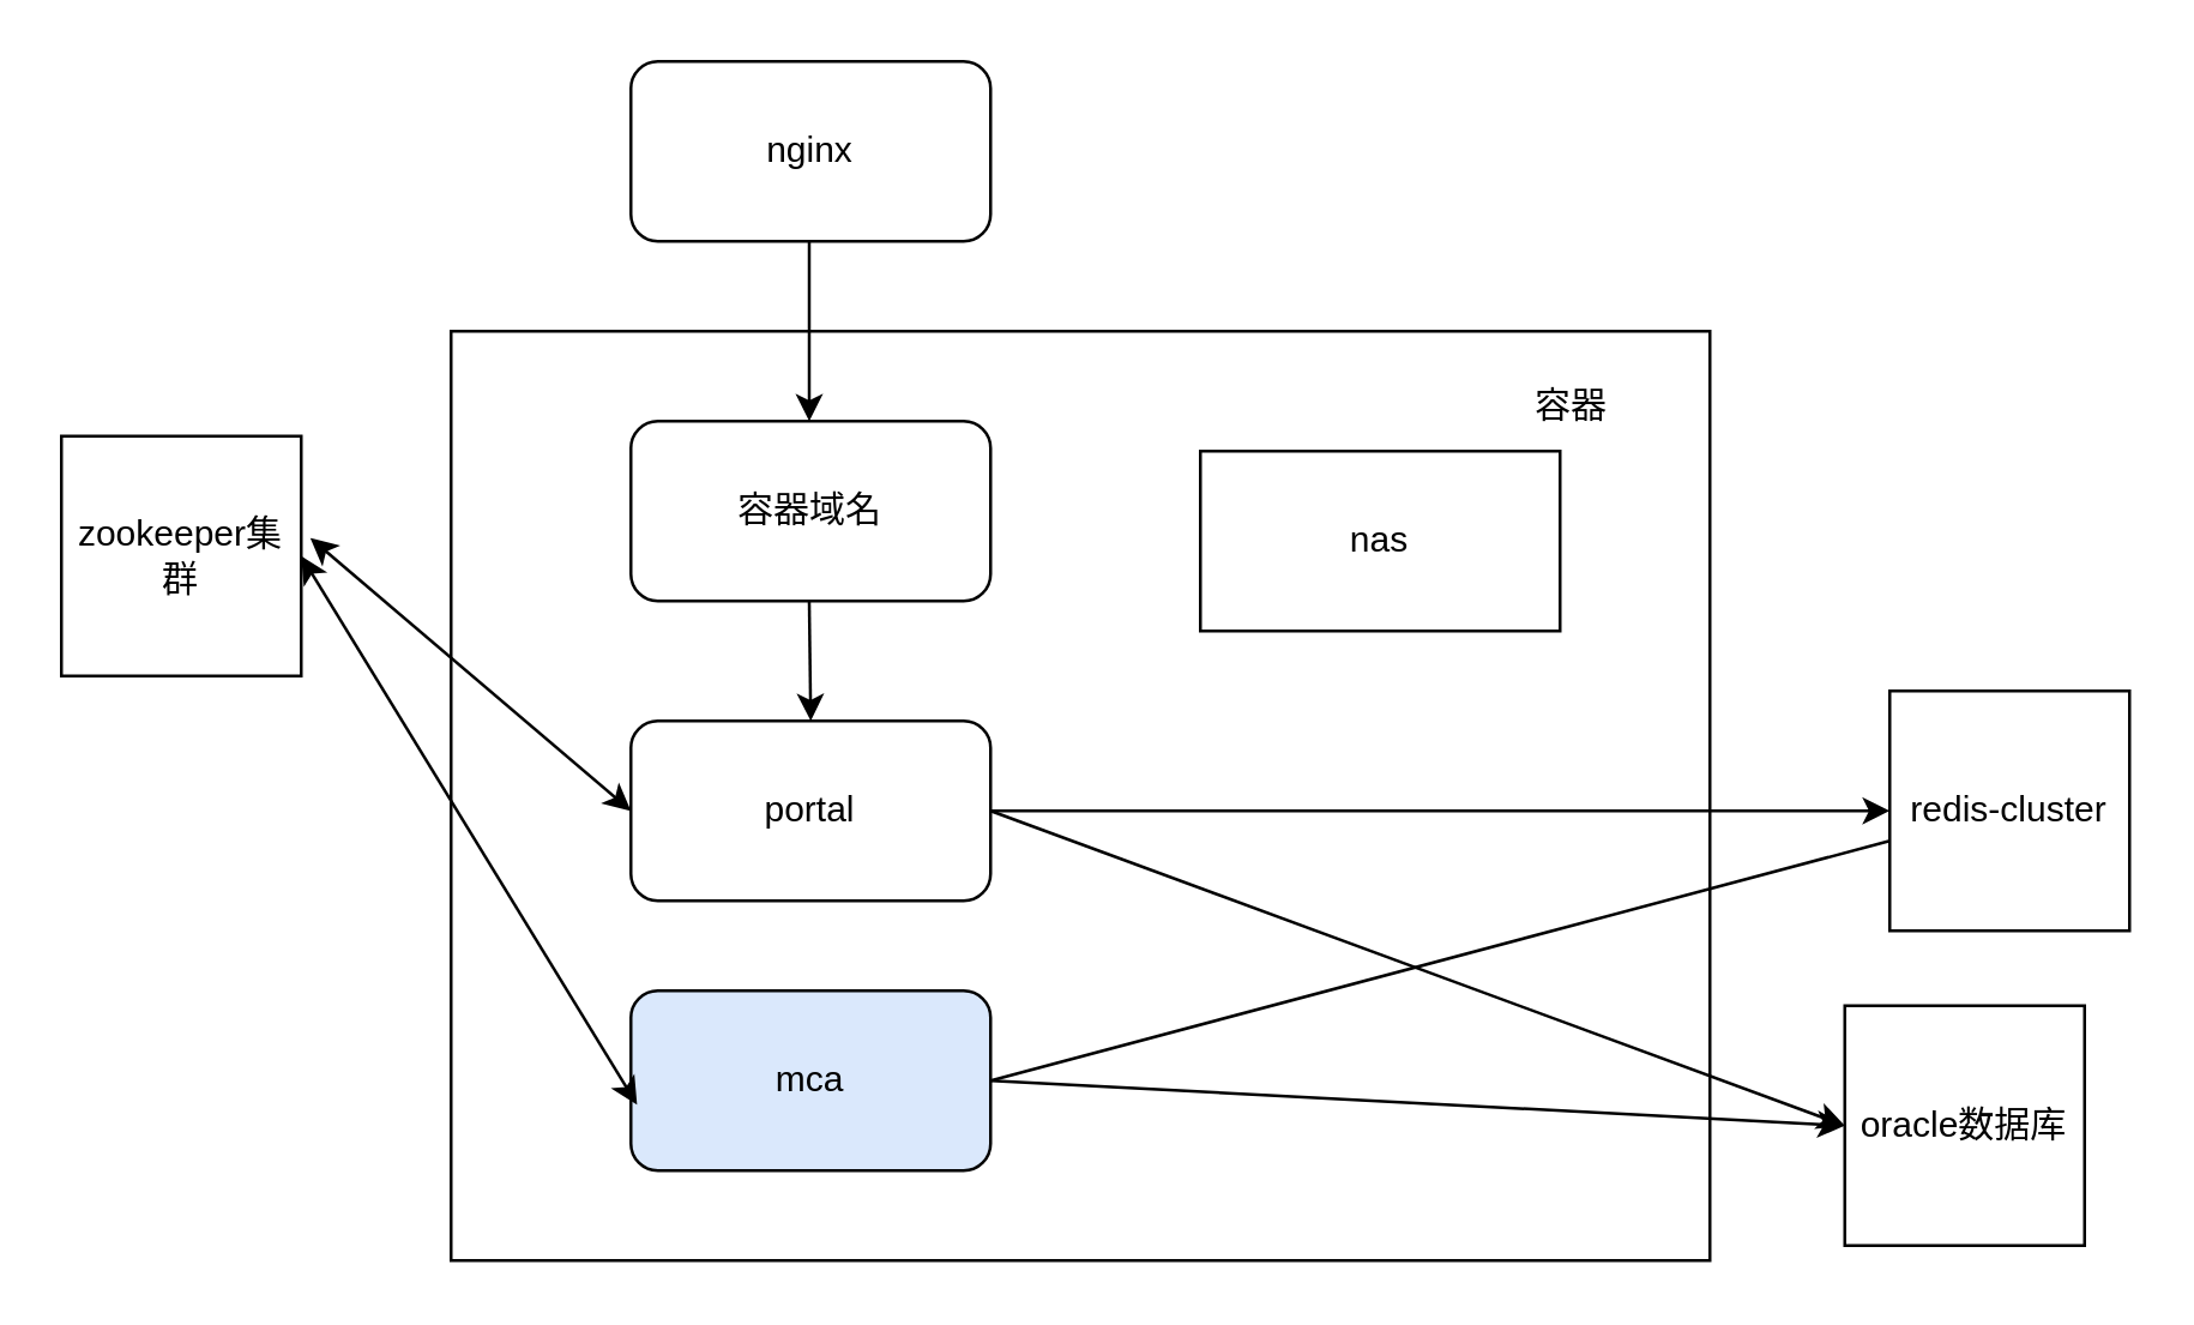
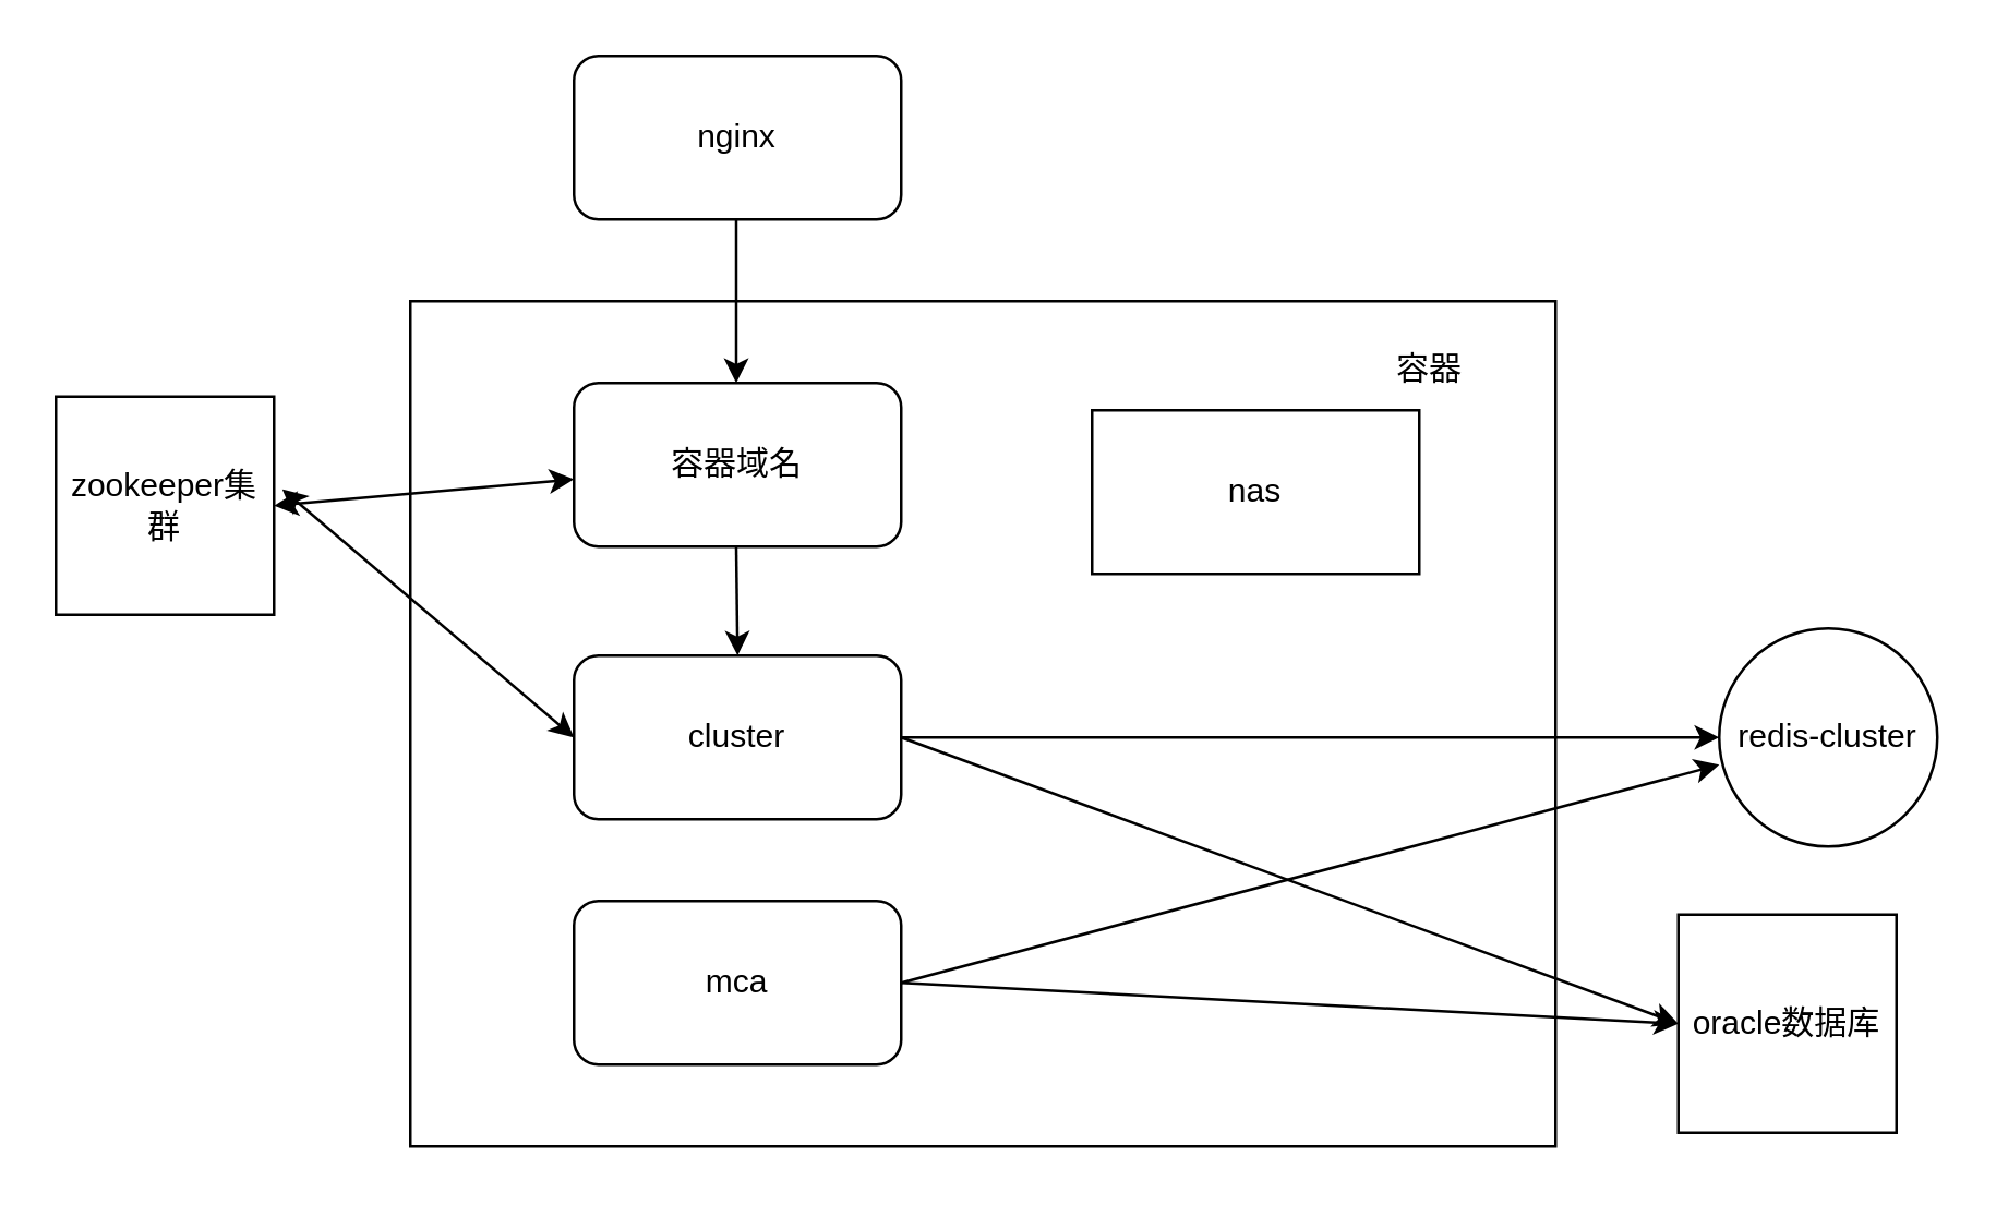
  <mxCell id="0" />
  <mxCell id="1" parent="0" />
  <mxCell id="2" value="" style="rounded=0;whiteSpace=wrap;html=1;" parent="1" vertex="1"><mxGeometry x="150" y="110" width="420" height="310" as="geometry" /></mxCell>
  <mxCell id="3" value="nginx" style="rounded=1;whiteSpace=wrap;html=1;" parent="1" vertex="1"><mxGeometry x="210" y="20" width="120" height="60" as="geometry" /></mxCell>
- <mxCell id="4" value="portal" style="rounded=1;whiteSpace=wrap;html=1;" parent="1" vertex="1"><mxGeometry x="210" y="240" width="120" height="60" as="geometry" /></mxCell>
- <mxCell id="5" value="mca" style="rounded=1;whiteSpace=wrap;html=1;fillColor=#dae8fc;" parent="1" vertex="1"><mxGeometry x="210" y="330" width="120" height="60" as="geometry" /></mxCell>
- <mxCell id="6" value="redis-cluster" style="whiteSpace=wrap;html=1;aspect=fixed;" parent="1" vertex="1"><mxGeometry x="630" y="230" width="80" height="80" as="geometry" /></mxCell>
+ <mxCell id="4" value="cluster" style="rounded=1;whiteSpace=wrap;html=1;" parent="1" vertex="1"><mxGeometry x="210" y="240" width="120" height="60" as="geometry" /></mxCell>
+ <mxCell id="5" value="mca" style="rounded=1;whiteSpace=wrap;html=1;" parent="1" vertex="1"><mxGeometry x="210" y="330" width="120" height="60" as="geometry" /></mxCell>
+ <mxCell id="6" value="redis-cluster" style="ellipse;whiteSpace=wrap;html=1;aspect=fixed;" parent="1" vertex="1"><mxGeometry x="630" y="230" width="80" height="80" as="geometry" /></mxCell>
  <mxCell id="7" value="zookeeper集群" style="whiteSpace=wrap;html=1;aspect=fixed;" parent="1" vertex="1"><mxGeometry x="20" y="145" width="80" height="80" as="geometry" /></mxCell>
  <mxCell id="8" value="oracle数据库" style="whiteSpace=wrap;html=1;aspect=fixed;" parent="1" vertex="1"><mxGeometry x="615" y="335" width="80" height="80" as="geometry" /></mxCell>
  <mxCell id="9" value="容器" style="text;html=1;strokeColor=none;fillColor=none;align=center;verticalAlign=middle;whiteSpace=wrap;rounded=0;" parent="1" vertex="1"><mxGeometry x="494" y="120" width="60" height="30" as="geometry" /></mxCell>
  <mxCell id="10" value="" style="endArrow=classic;startArrow=classic;html=1;rounded=0;entryX=1.038;entryY=0.425;entryDx=0;entryDy=0;entryPerimeter=0;exitX=0;exitY=0.5;exitDx=0;exitDy=0;" parent="1" source="4" target="7" edge="1"><mxGeometry width="50" height="50" relative="1" as="geometry"><mxPoint x="460" y="230" as="sourcePoint" /><mxPoint x="510" y="180" as="targetPoint" /></mxGeometry></mxCell>
  <mxCell id="11" value="nas" style="whiteSpace=wrap;html=1;rounded=0;" parent="1" vertex="1"><mxGeometry x="400" y="150" width="120" height="60" as="geometry" /></mxCell>
- <mxCell id="12" value="" style="endArrow=classic;startArrow=classic;html=1;rounded=0;entryX=0.017;entryY=0.633;entryDx=0;entryDy=0;entryPerimeter=0;exitX=1;exitY=0.5;exitDx=0;exitDy=0;" edge="1" parent="1" source="7" target="5"><mxGeometry width="50" height="50" relative="1" as="geometry"><mxPoint y="240" as="sourcePoint" x="80" /><mxPoint x="520" y="270" as="targetPoint" /></mxGeometry></mxCell>
+ <mxCell id="12" value="" style="endArrow=classic;startArrow=classic;html=1;rounded=0;exitX=1;exitY=0.5;exitDx=0;exitDy=0;" edge="1" parent="1" source="7" target="13"><mxGeometry width="50" height="50" relative="1" as="geometry"><mxPoint y="240" as="sourcePoint" x="80" /><mxPoint x="520" y="270" as="targetPoint" /></mxGeometry></mxCell>
  <mxCell id="13" value="容器域名" style="rounded=1;whiteSpace=wrap;html=1;" vertex="1" parent="1"><mxGeometry x="210" y="140" width="120" height="60" as="geometry" /></mxCell>
  <mxCell id="14" value="" style="endArrow=classic;html=1;rounded=0;entryX=0.5;entryY=0;entryDx=0;entryDy=0;exitX=0.5;exitY=1;exitDx=0;exitDy=0;" edge="1" parent="1"><mxGeometry width="50" height="50" relative="1" as="geometry"><mxPoint x="269.5" y="80" as="sourcePoint" /><mxPoint x="269.5" y="140" as="targetPoint" /></mxGeometry></mxCell>
  <mxCell id="15" value="" style="endArrow=classic;html=1;rounded=0;exitX=1;exitY=0.5;exitDx=0;exitDy=0;entryX=0;entryY=0.5;entryDx=0;entryDy=0;" edge="1" parent="1" source="4" target="6"><mxGeometry width="50" height="50" relative="1" as="geometry"><mxPoint x="470" y="320" as="sourcePoint" /><mxPoint x="520" y="270" as="targetPoint" /></mxGeometry></mxCell>
  <mxCell id="16" value="" style="endArrow=classic;html=1;rounded=0;exitX=1;exitY=0.5;exitDx=0;exitDy=0;entryX=0;entryY=0.5;entryDx=0;entryDy=0;" edge="1" parent="1" source="4" target="8"><mxGeometry width="50" height="50" relative="1" as="geometry"><mxPoint x="470" y="320" as="sourcePoint" /><mxPoint x="520" y="270" as="targetPoint" /></mxGeometry></mxCell>
- <mxCell id="17" value="" style="endArrow=none;html=1;rounded=0;exitX=1;exitY=0.5;exitDx=0;exitDy=0;entryX=0;entryY=0.625;entryDx=0;entryDy=0;entryPerimeter=0;" edge="1" parent="1" source="5" target="6"><mxGeometry width="50" height="50" relative="1" as="geometry"><mxPoint x="470" y="320" as="sourcePoint" /><mxPoint x="520" y="270" as="targetPoint" /></mxGeometry></mxCell>
+ <mxCell id="17" value="" style="endArrow=classic;html=1;rounded=0;exitX=1;exitY=0.5;exitDx=0;exitDy=0;entryX=0;entryY=0.625;entryDx=0;entryDy=0;entryPerimeter=0;" edge="1" parent="1" source="5" target="6"><mxGeometry width="50" height="50" relative="1" as="geometry"><mxPoint x="470" y="320" as="sourcePoint" /><mxPoint x="520" y="270" as="targetPoint" /></mxGeometry></mxCell>
  <mxCell id="18" value="" style="endArrow=classic;html=1;rounded=0;entryX=0;entryY=0.5;entryDx=0;entryDy=0;" edge="1" parent="1" target="8"><mxGeometry width="50" height="50" relative="1" as="geometry"><mxPoint x="330" y="360" as="sourcePoint" /><mxPoint x="650" y="360" as="targetPoint" /></mxGeometry></mxCell>
  <mxCell id="19" value="" style="endArrow=classic;html=1;rounded=0;exitX=0.5;exitY=1;exitDx=0;exitDy=0;" edge="1" parent="1"><mxGeometry width="50" height="50" relative="1" as="geometry"><mxPoint x="269.5" y="200" as="sourcePoint" /><mxPoint x="270" y="240" as="targetPoint" /></mxGeometry></mxCell>
